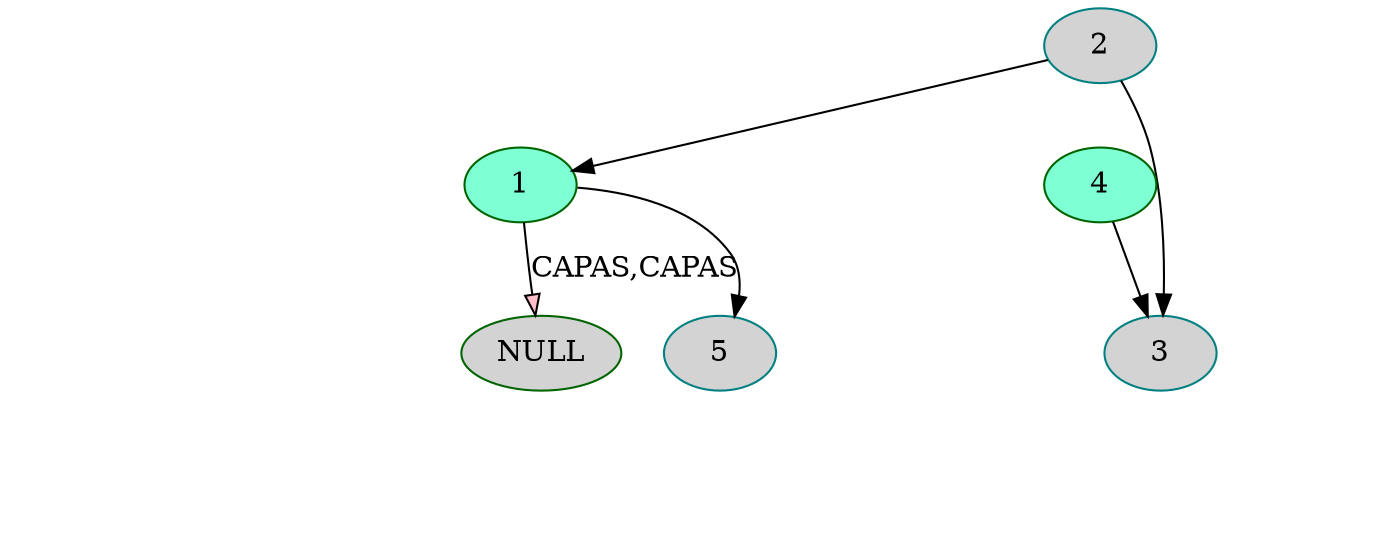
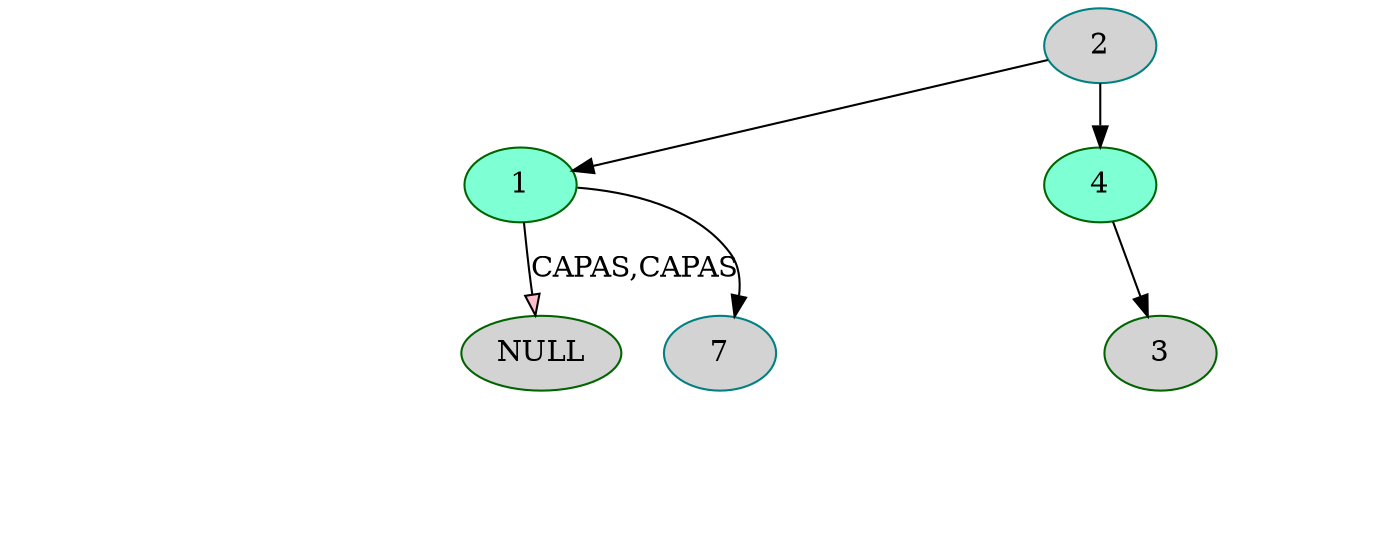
  digraph {
    nodesep=0
    ranksep=0.4
    node [color=darkgreen fillcolor=lightgrey style=filled]
    edge [arrowsize=0 style=invisible]
    n1 [color=teal label=2]
    n2 [fillcolor=aquamarine label=1]
    n3 [fillcolor=aquamarine label=4]
    Invisible1543294217 [fillcolor="#88E1F7" style=invis color=""]
    NULL
-   n6 [color=teal label=5]
-   n7 [color=teal label=3]
+   n6 [color=teal label=7]
+   n7 [label=3]
    Invisible856606045 [fillcolor="#88E1F7" style=invis color=""]
    Invisible2124750201 [fillcolor="#88E1F7" style=invis color=""]
    n1 -> n2 [arrowsize="" style=""]
-   n1 -> n7 [arrowsize="" style=""]
+   n1 -> n3 [arrowsize="" style=""]
    n2 -> Invisible1543294217
    n2 -> Invisible1543294217
    n2 -> NULL [fillcolor=pink label="CAPAS,CAPAS" arrowsize="" style=""]
    n2 -> n6 [arrowsize="" style=""]
    n3 -> n7 [arrowsize="" style=""]
    n6 -> Invisible2124750201
    n6 -> Invisible2124750201
    n7 -> Invisible856606045
    n7 -> Invisible856606045
  }
